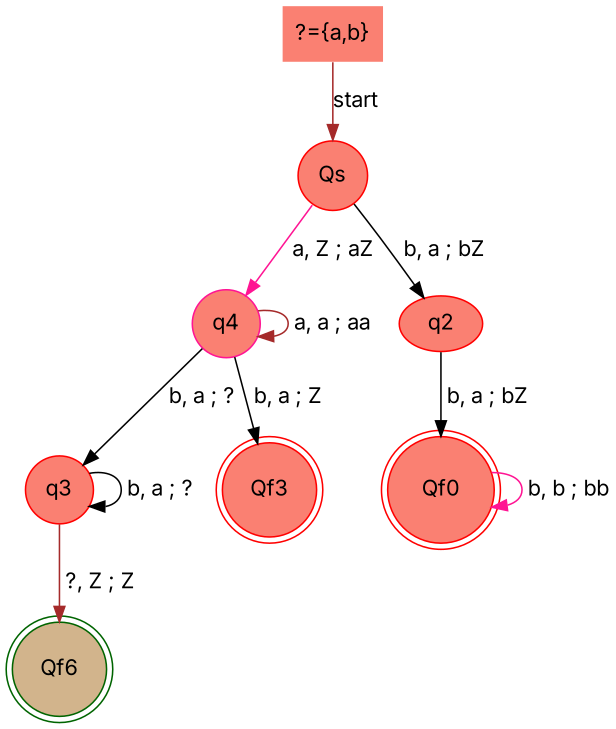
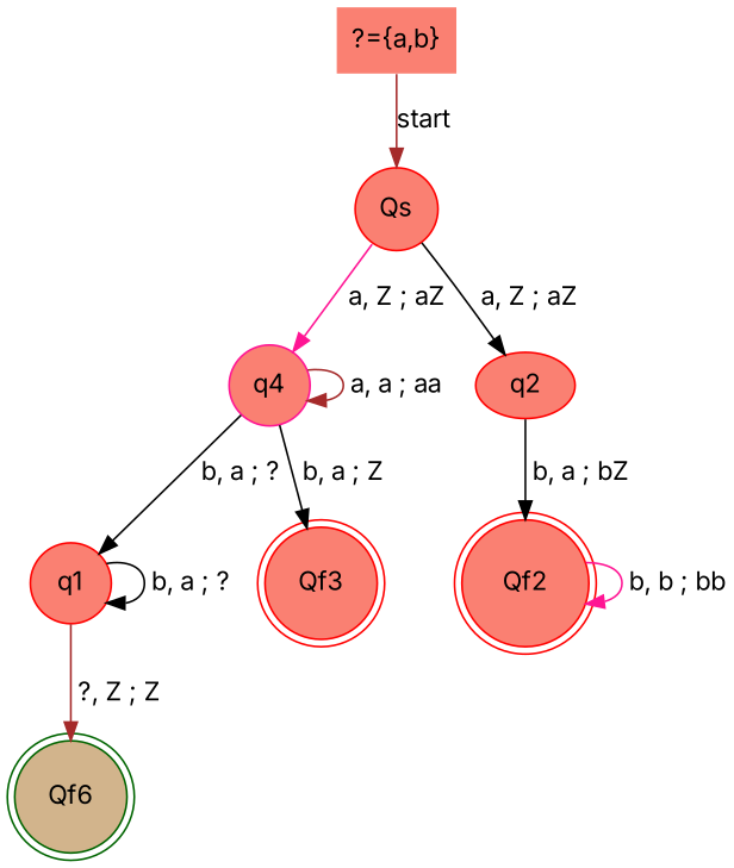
  digraph {
    fontname=Inter
    node [color=red fillcolor=salmon fontname=Inter shape=circle style=filled]
    edge [color=black fontname=Inter]
    n1 [label="?={a,b}" shape=none]
    Qs
    n3 [color=deeppink label=q4]
    q2 [shape=""]
-   q1 [label=q3]
+   q1
    Qf3 [shape=doublecircle]
-   Qf2 [shape=doublecircle label=Qf0]
+   Qf2 [shape=doublecircle]
    n8 [color=darkgreen fillcolor=tan label=Qf6 shape=doublecircle]
    n1 -> Qs [color=brown label=start]
    Qs -> n3 [color=deeppink label=" a, Z ; aZ"]
-   Qs -> q2 [label=" b, a ; bZ"]
+   Qs -> q2 [label=" a, Z ; aZ"]
    n3 -> n3 [color=brown label=" a, a ; aa"]
    n3 -> q1 [label=" b, a ; ?"]
    n3 -> Qf3 [label=" b, a ; Z"]
    q2 -> Qf2 [label=" b, a ; bZ"]
    q1 -> q1 [label=" b, a ; ?"]
    q1 -> n8 [color=brown label=" ?, Z ; Z"]
    Qf2 -> Qf2 [color=deeppink label=" b, b ; bb"]
  }
